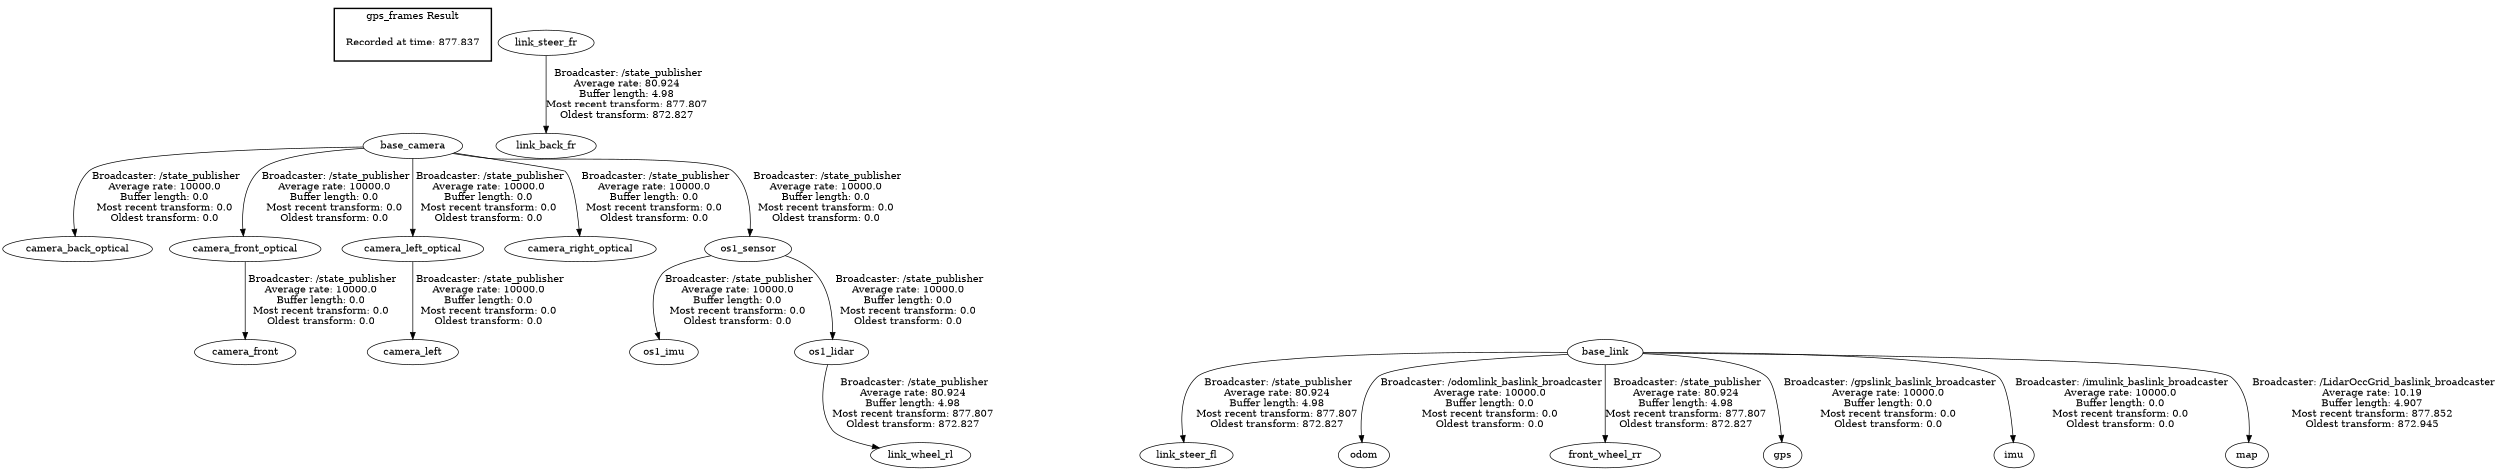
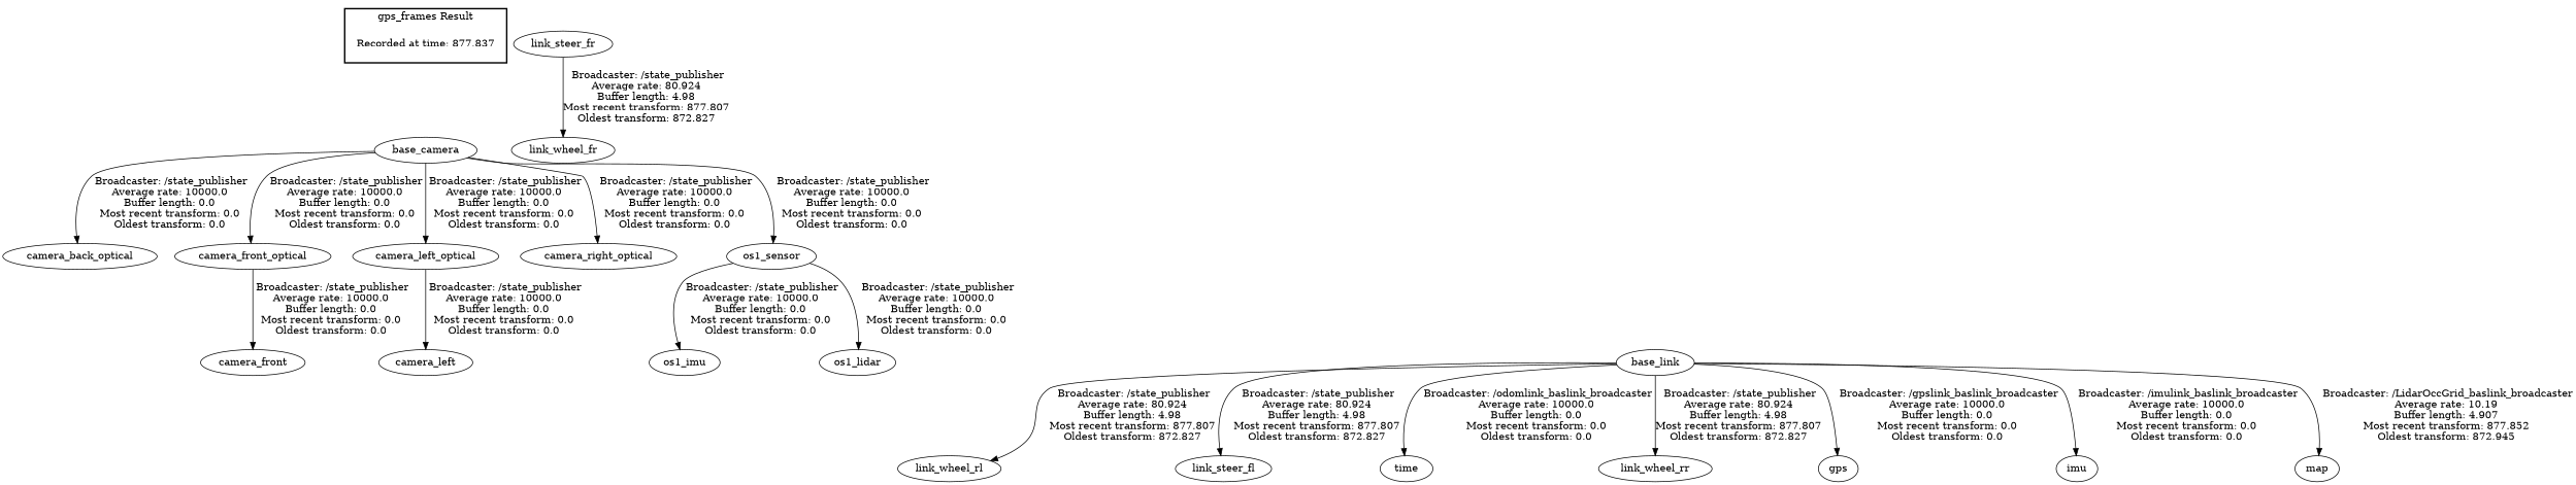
  digraph {
    "Recorded at time: 877.837" [shape=plaintext]
    n2 [label=base_camera]
    base_link
    link_steer_fl
-   odom
+   odom [label=time]
    link_wheel_rl
-   link_wheel_rr [label=front_wheel_rr]
+   link_wheel_rr
    gps
    imu
    map
    link_steer_fr
-   link_wheel_fr [label=link_back_fr]
+   link_wheel_fr
    camera_back_optical
    camera_front_optical
    camera_left_optical
    camera_right_optical
    os1_sensor
    camera_front
    camera_left
    os1_imu
    os1_lidar
    subgraph cluster_1 {
      color=black
      label="gps_frames Result"
      style=bold
      "Recorded at time: 877.837"
    }
    "Recorded at time: 877.837" -> n2 [style=invis]
    n2 -> camera_back_optical [label=" Broadcaster: /state_publisher\nAverage rate: 10000.0\nBuffer length: 0.0\nMost recent transform: 0.0\nOldest transform: 0.0\n"]
    n2 -> camera_front_optical [label=" Broadcaster: /state_publisher\nAverage rate: 10000.0\nBuffer length: 0.0\nMost recent transform: 0.0\nOldest transform: 0.0\n"]
    n2 -> camera_left_optical [label=" Broadcaster: /state_publisher\nAverage rate: 10000.0\nBuffer length: 0.0\nMost recent transform: 0.0\nOldest transform: 0.0\n"]
    n2 -> camera_right_optical [label=" Broadcaster: /state_publisher\nAverage rate: 10000.0\nBuffer length: 0.0\nMost recent transform: 0.0\nOldest transform: 0.0\n"]
    n2 -> os1_sensor [label=" Broadcaster: /state_publisher\nAverage rate: 10000.0\nBuffer length: 0.0\nMost recent transform: 0.0\nOldest transform: 0.0\n"]
    base_link -> link_steer_fl [label=" Broadcaster: /state_publisher\nAverage rate: 80.924\nBuffer length: 4.98\nMost recent transform: 877.807\nOldest transform: 872.827\n"]
    base_link -> odom [label=" Broadcaster: /odomlink_baslink_broadcaster\nAverage rate: 10000.0\nBuffer length: 0.0\nMost recent transform: 0.0\nOldest transform: 0.0\n"]
-   os1_lidar -> link_wheel_rl [label=" Broadcaster: /state_publisher\nAverage rate: 80.924\nBuffer length: 4.98\nMost recent transform: 877.807\nOldest transform: 872.827\n"]
+   base_link -> link_wheel_rl [label=" Broadcaster: /state_publisher\nAverage rate: 80.924\nBuffer length: 4.98\nMost recent transform: 877.807\nOldest transform: 872.827\n"]
    base_link -> link_wheel_rr [label=" Broadcaster: /state_publisher\nAverage rate: 80.924\nBuffer length: 4.98\nMost recent transform: 877.807\nOldest transform: 872.827\n"]
    base_link -> gps [label=" Broadcaster: /gpslink_baslink_broadcaster\nAverage rate: 10000.0\nBuffer length: 0.0\nMost recent transform: 0.0\nOldest transform: 0.0\n"]
    base_link -> imu [label=" Broadcaster: /imulink_baslink_broadcaster\nAverage rate: 10000.0\nBuffer length: 0.0\nMost recent transform: 0.0\nOldest transform: 0.0\n"]
    base_link -> map [label=" Broadcaster: /LidarOccGrid_baslink_broadcaster\nAverage rate: 10.19\nBuffer length: 4.907\nMost recent transform: 877.852\nOldest transform: 872.945\n"]
    link_steer_fr -> link_wheel_fr [label=" Broadcaster: /state_publisher\nAverage rate: 80.924\nBuffer length: 4.98\nMost recent transform: 877.807\nOldest transform: 872.827\n"]
    camera_front_optical -> camera_front [label=" Broadcaster: /state_publisher\nAverage rate: 10000.0\nBuffer length: 0.0\nMost recent transform: 0.0\nOldest transform: 0.0\n"]
    camera_left_optical -> camera_left [label=" Broadcaster: /state_publisher\nAverage rate: 10000.0\nBuffer length: 0.0\nMost recent transform: 0.0\nOldest transform: 0.0\n"]
    os1_sensor -> os1_imu [label=" Broadcaster: /state_publisher\nAverage rate: 10000.0\nBuffer length: 0.0\nMost recent transform: 0.0\nOldest transform: 0.0\n"]
    os1_sensor -> os1_lidar [label=" Broadcaster: /state_publisher\nAverage rate: 10000.0\nBuffer length: 0.0\nMost recent transform: 0.0\nOldest transform: 0.0\n"]
  }
